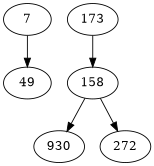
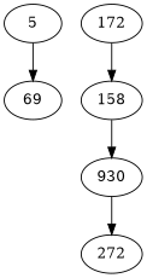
  digraph {
    rankdir=TB
-   7
-   49
-   173
+   7 [label=5]
+   49 [label=69]
+   173 [label=172]
    158
    n5 [label=930]
    272
    7 -> 49
    173 -> 158
    158 -> n5
-   158 -> 272
+   n5 -> 272
  }
